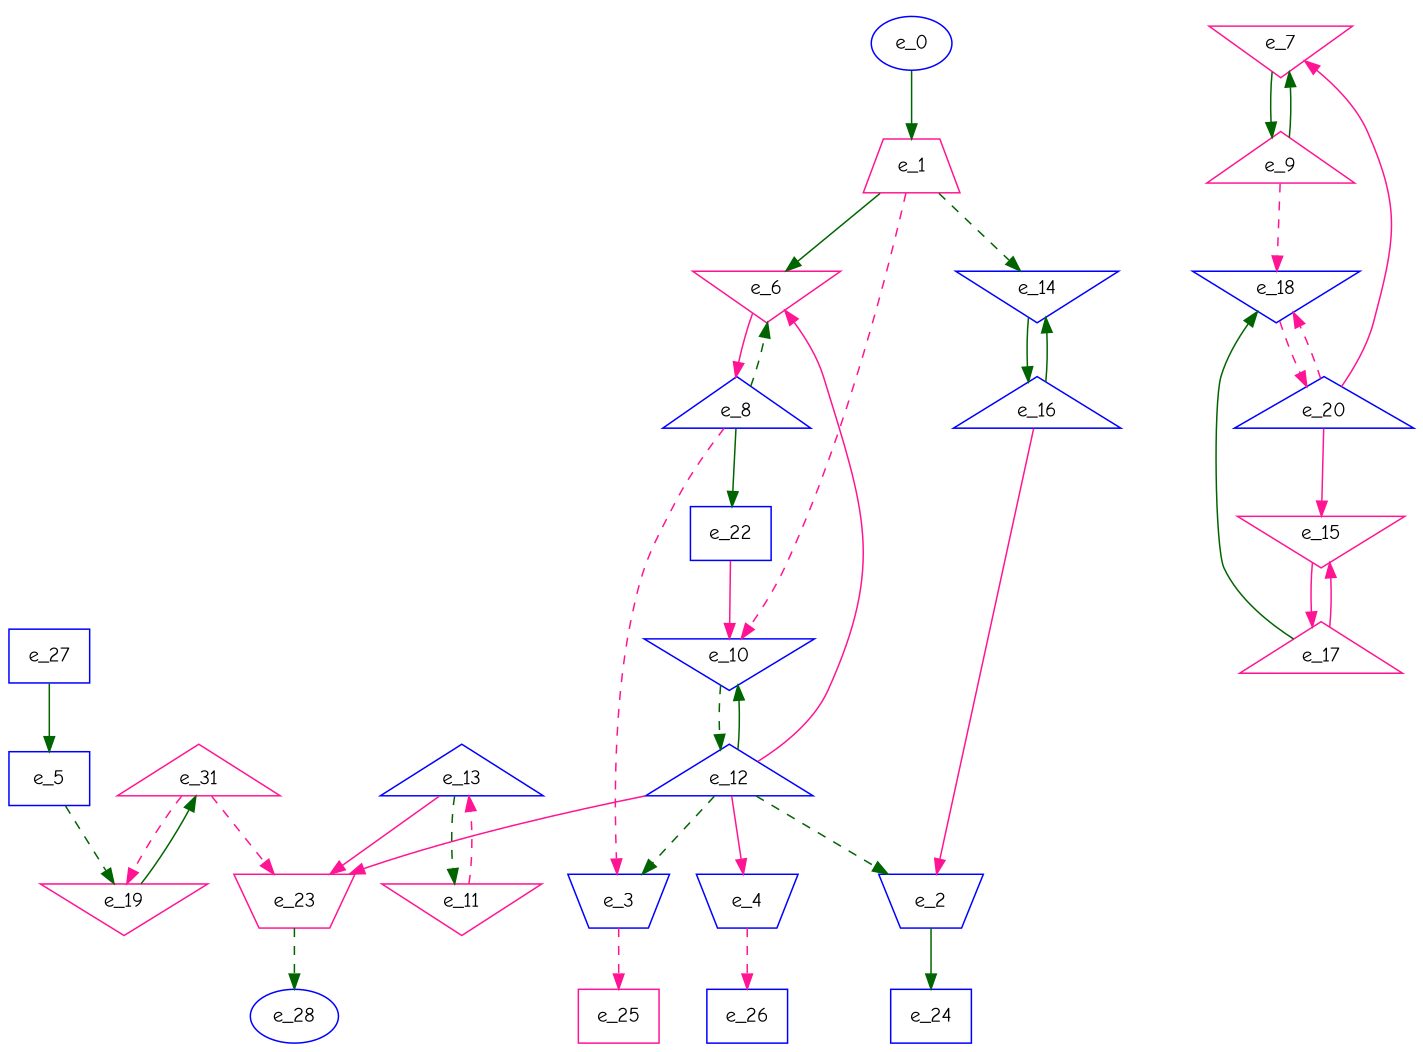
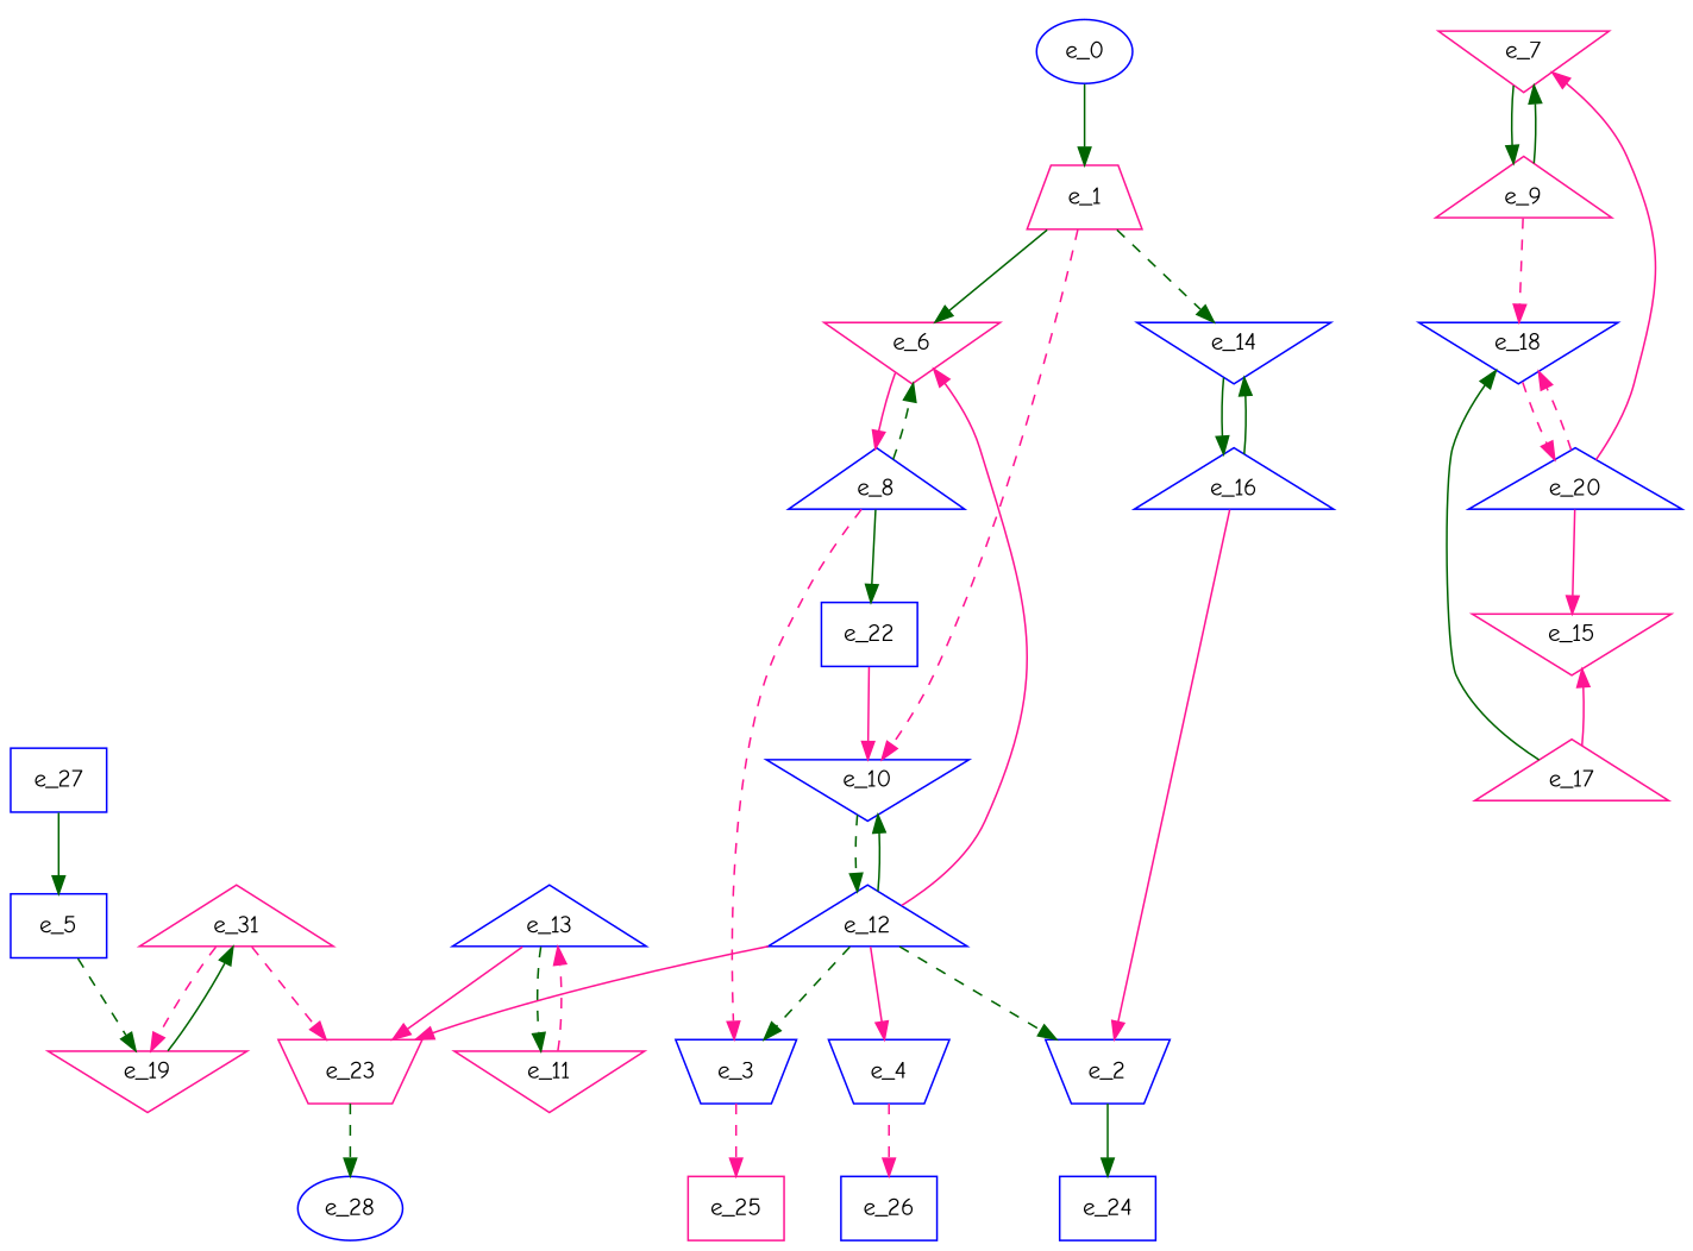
  digraph {
    fontname="Comic Neue"
    node [color=blue fontname="Comic Neue" shape=invtriangle]
    edge [color=deeppink fontname="Comic Neue" style=solid]
    e_1 [color=deeppink shape=trapezium]
    e_6 [color=deeppink]
    e_10
    e_14
    e_0 [shape=""]
    e_8 [shape=triangle]
    e_12 [shape=triangle]
    e_16 [shape=triangle]
    e_2 [shape=invtrapezium]
    e_24 [shape=dot]
    e_3 [shape=invtrapezium]
    e_25 [color=deeppink shape=dot]
    e_4 [shape=invtrapezium]
    e_26 [shape=dot]
    e_5 [shape=dot]
    e_19 [color=deeppink]
    n17 [color=deeppink label=e_31 shape=triangle]
    e_22 [shape=dot]
    e_7 [color=deeppink]
    e_9 [color=deeppink shape=triangle]
    e_18
    e_20 [shape=triangle]
    e_23 [color=deeppink shape=invtrapezium]
    e_11 [color=deeppink]
    e_13 [shape=triangle]
    e_28 [shape=""]
    e_15 [color=deeppink]
    e_17 [color=deeppink shape=triangle]
    e_27 [shape=dot]
    e_1 -> e_6 [color=darkgreen]
    e_1 -> e_10 [style=dashed]
    e_1 -> e_14 [color=darkgreen style=dashed]
    e_6 -> e_8
    e_10 -> e_12 [color=darkgreen style=dashed]
    e_14 -> e_16 [color=darkgreen]
    e_0 -> e_1 [color=darkgreen]
    e_8 -> e_6 [color=darkgreen style=dashed]
    e_8 -> e_3 [style=dashed]
    e_8 -> e_22 [color=darkgreen]
    e_12 -> e_6
    e_12 -> e_10 [color=darkgreen]
    e_12 -> e_2 [color=darkgreen style=dashed]
    e_12 -> e_3 [color=darkgreen style=dashed]
    e_12 -> e_4
    e_12 -> e_23
    e_16 -> e_14 [color=darkgreen]
    e_16 -> e_2
    e_2 -> e_24 [color=darkgreen]
    e_3 -> e_25 [style=dashed]
    e_4 -> e_26 [style=dashed]
    e_5 -> e_19 [color=darkgreen style=dashed]
    e_19 -> n17 [color=darkgreen]
    n17 -> e_19 [style=dashed]
    n17 -> e_23 [style=dashed]
    e_22 -> e_10
    e_7 -> e_9 [color=darkgreen]
    e_9 -> e_7 [color=darkgreen]
    e_9 -> e_18 [style=dashed]
    e_18 -> e_20 [style=dashed]
    e_20 -> e_7
    e_20 -> e_18 [style=dashed]
    e_20 -> e_15
    e_23 -> e_28 [color=darkgreen style=dashed]
    e_11 -> e_13 [style=dashed]
    e_13 -> e_23
    e_13 -> e_11 [color=darkgreen style=dashed]
-   e_15 -> e_17
    e_17 -> e_18 [color=darkgreen]
    e_17 -> e_15
    e_27 -> e_5 [color=darkgreen]
  }
